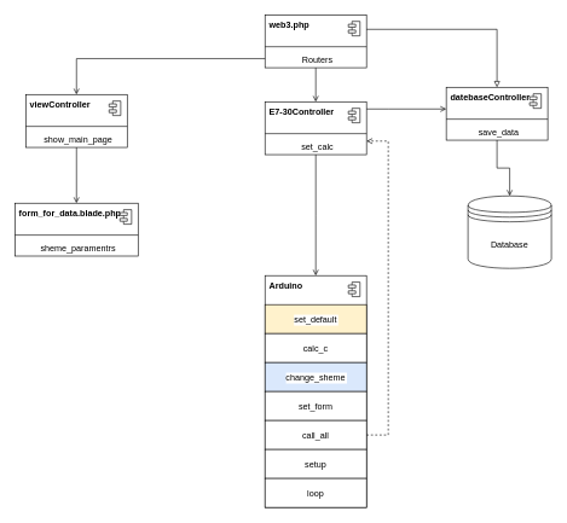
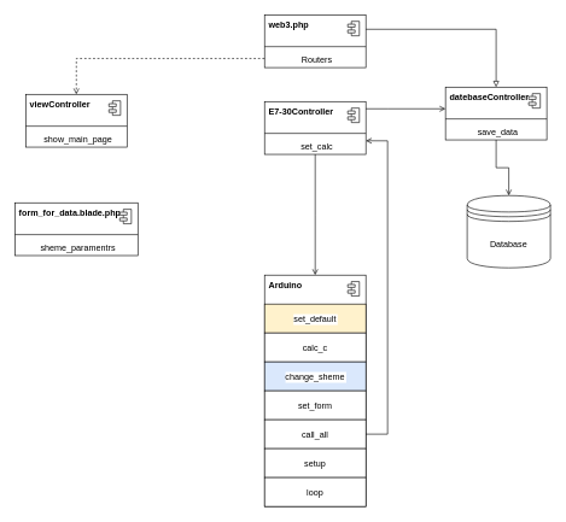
  <mxCell id="0" />
  <mxCell id="1" parent="0" />
  <mxCell id="2" value="" style="fontStyle=1;align=center;verticalAlign=top;childLayout=stackLayout;horizontal=1;horizontalStack=0;resizeParent=1;resizeParentMax=0;resizeLast=0;marginBottom=0;" parent="1" vertex="1"><mxGeometry x="365" y="20" width="140" height="73" as="geometry" /></mxCell>
  <mxCell id="3" value="&lt;b&gt;web3.php&lt;/b&gt;" style="html=1;align=left;spacingLeft=4;verticalAlign=top;strokeColor=none;fillColor=none;" parent="2" vertex="1"><mxGeometry width="140" height="40" as="geometry" /></mxCell>
  <mxCell id="4" value="" style="shape=module;jettyWidth=10;jettyHeight=4;" parent="3" vertex="1"><mxGeometry x="1" width="16" height="20" relative="1" as="geometry"><mxPoint x="-25" y="9" as="offset" /></mxGeometry></mxCell>
  <mxCell id="5" value="" style="line;strokeWidth=1;fillColor=none;align=left;verticalAlign=middle;spacingTop=-1;spacingLeft=3;spacingRight=3;rotatable=0;labelPosition=right;points=[];portConstraint=eastwest;" parent="2" vertex="1"><mxGeometry y="40" width="140" height="8" as="geometry" /></mxCell>
  <mxCell id="6" value="Routers" style="html=1;align=center;spacingLeft=4;verticalAlign=top;strokeColor=none;fillColor=none;" parent="2" vertex="1"><mxGeometry y="48" width="140" height="25" as="geometry" /></mxCell>
  <mxCell id="7" value="" style="fontStyle=1;align=center;verticalAlign=top;childLayout=stackLayout;horizontal=1;horizontalStack=0;resizeParent=1;resizeParentMax=0;resizeLast=0;marginBottom=0;" parent="1" vertex="1"><mxGeometry x="35" y="130" width="140" height="73" as="geometry" /></mxCell>
  <mxCell id="8" value="&lt;b&gt;viewController&lt;/b&gt;" style="html=1;align=left;spacingLeft=4;verticalAlign=top;strokeColor=none;fillColor=none;" parent="7" vertex="1"><mxGeometry width="140" height="40" as="geometry" /></mxCell>
  <mxCell id="9" value="" style="shape=module;jettyWidth=10;jettyHeight=4;" parent="8" vertex="1"><mxGeometry x="1" width="16" height="20" relative="1" as="geometry"><mxPoint x="-25" y="9" as="offset" /></mxGeometry></mxCell>
  <mxCell id="10" value="" style="line;strokeWidth=1;fillColor=none;align=left;verticalAlign=middle;spacingTop=-1;spacingLeft=3;spacingRight=3;rotatable=0;labelPosition=right;points=[];portConstraint=eastwest;" parent="7" vertex="1"><mxGeometry y="40" width="140" height="8" as="geometry" /></mxCell>
  <mxCell id="11" value="show_main_page" style="html=1;align=center;spacingLeft=4;verticalAlign=top;strokeColor=none;fillColor=none;" parent="7" vertex="1"><mxGeometry y="48" width="140" height="25" as="geometry" /></mxCell>
  <mxCell id="12" value="" style="fontStyle=1;align=center;verticalAlign=top;childLayout=stackLayout;horizontal=1;horizontalStack=0;resizeParent=1;resizeParentMax=0;resizeLast=0;marginBottom=0;" parent="1" vertex="1"><mxGeometry x="615" y="120" width="140" height="73" as="geometry" /></mxCell>
  <mxCell id="13" value="&lt;b&gt;datebaseController&lt;/b&gt;" style="html=1;align=left;spacingLeft=4;verticalAlign=top;strokeColor=none;fillColor=none;" parent="12" vertex="1"><mxGeometry width="140" height="40" as="geometry" /></mxCell>
  <mxCell id="14" value="" style="shape=module;jettyWidth=10;jettyHeight=4;" parent="13" vertex="1"><mxGeometry x="1" width="16" height="20" relative="1" as="geometry"><mxPoint x="-25" y="9" as="offset" /></mxGeometry></mxCell>
  <mxCell id="15" value="" style="line;strokeWidth=1;fillColor=none;align=left;verticalAlign=middle;spacingTop=-1;spacingLeft=3;spacingRight=3;rotatable=0;labelPosition=right;points=[];portConstraint=eastwest;" parent="12" vertex="1"><mxGeometry y="40" width="140" height="8" as="geometry" /></mxCell>
  <mxCell id="16" value="save_data" style="html=1;align=center;spacingLeft=4;verticalAlign=top;strokeColor=none;fillColor=none;" parent="12" vertex="1"><mxGeometry y="48" width="140" height="25" as="geometry" /></mxCell>
  <mxCell id="17" value="" style="fontStyle=1;align=center;verticalAlign=top;childLayout=stackLayout;horizontal=1;horizontalStack=0;resizeParent=1;resizeParentMax=0;resizeLast=0;marginBottom=0;" parent="1" vertex="1"><mxGeometry x="365" y="140" width="140" height="73" as="geometry" /></mxCell>
  <mxCell id="18" value="&lt;b&gt;E7-30Controller&lt;/b&gt;" style="html=1;align=left;spacingLeft=4;verticalAlign=top;strokeColor=none;fillColor=none;" parent="17" vertex="1"><mxGeometry width="140" height="40" as="geometry" /></mxCell>
  <mxCell id="19" value="" style="shape=module;jettyWidth=10;jettyHeight=4;" parent="18" vertex="1"><mxGeometry x="1" width="16" height="20" relative="1" as="geometry"><mxPoint x="-25" y="9" as="offset" /></mxGeometry></mxCell>
  <mxCell id="20" value="" style="line;strokeWidth=1;fillColor=none;align=left;verticalAlign=middle;spacingTop=-1;spacingLeft=3;spacingRight=3;rotatable=0;labelPosition=right;points=[];portConstraint=eastwest;" parent="17" vertex="1"><mxGeometry y="40" width="140" height="8" as="geometry" /></mxCell>
  <mxCell id="21" value="set_calc" style="html=1;align=center;spacingLeft=4;verticalAlign=top;strokeColor=none;fillColor=none;" parent="17" vertex="1"><mxGeometry y="48" width="140" height="25" as="geometry" /></mxCell>
  <mxCell id="22" value="" style="fontStyle=1;align=center;verticalAlign=top;childLayout=stackLayout;horizontal=1;horizontalStack=0;resizeParent=1;resizeParentMax=0;resizeLast=0;marginBottom=0;" parent="1" vertex="1"><mxGeometry x="20" y="280" width="170" height="73" as="geometry" /></mxCell>
  <mxCell id="23" value="&lt;b&gt;form_for_data.blade.php&lt;/b&gt;" style="html=1;align=left;spacingLeft=4;verticalAlign=top;strokeColor=none;fillColor=none;" parent="22" vertex="1"><mxGeometry width="170" height="40" as="geometry" /></mxCell>
  <mxCell id="24" value="" style="shape=module;jettyWidth=10;jettyHeight=4;" parent="23" vertex="1"><mxGeometry x="1" width="16" height="20" relative="1" as="geometry"><mxPoint x="-25" y="9" as="offset" /></mxGeometry></mxCell>
  <mxCell id="25" value="" style="line;strokeWidth=1;fillColor=none;align=left;verticalAlign=middle;spacingTop=-1;spacingLeft=3;spacingRight=3;rotatable=0;labelPosition=right;points=[];portConstraint=eastwest;" parent="22" vertex="1"><mxGeometry y="40" width="170" height="8" as="geometry" /></mxCell>
  <mxCell id="26" value="sheme_paramentrs" style="html=1;align=center;spacingLeft=4;verticalAlign=top;strokeColor=none;fillColor=none;" parent="22" vertex="1"><mxGeometry y="48" width="170" height="25" as="geometry" /></mxCell>
- <mxCell id="27" style="edgeStyle=orthogonalEdgeStyle;rounded=0;orthogonalLoop=1;jettySize=auto;html=1;entryX=0.5;entryY=0;entryDx=0;entryDy=0;endArrow=open;endFill=0;" parent="1" source="6" target="8" edge="1"><mxGeometry relative="1" as="geometry" /></mxCell>
- <mxCell id="28" style="edgeStyle=orthogonalEdgeStyle;rounded=0;orthogonalLoop=1;jettySize=auto;html=1;endArrow=open;endFill=0;" parent="1" source="11" target="23" edge="1"><mxGeometry relative="1" as="geometry" /></mxCell>
- <mxCell id="29" style="edgeStyle=orthogonalEdgeStyle;rounded=0;orthogonalLoop=1;jettySize=auto;html=1;entryX=0.5;entryY=0;entryDx=0;entryDy=0;endArrow=open;endFill=0;" parent="1" source="6" target="18" edge="1"><mxGeometry relative="1" as="geometry" /></mxCell>
+ <mxCell id="27" style="edgeStyle=orthogonalEdgeStyle;rounded=0;orthogonalLoop=1;jettySize=auto;html=1;entryX=0.5;entryY=0;entryDx=0;entryDy=0;endArrow=open;endFill=0;dashed=1;" parent="1" source="6" target="8" edge="1"><mxGeometry relative="1" as="geometry" /></mxCell>
  <mxCell id="30" style="edgeStyle=orthogonalEdgeStyle;rounded=0;orthogonalLoop=1;jettySize=auto;html=1;entryX=0.5;entryY=0;entryDx=0;entryDy=0;endArrow=block;endFill=0;" parent="1" source="3" target="13" edge="1"><mxGeometry relative="1" as="geometry" /></mxCell>
  <mxCell id="31" style="edgeStyle=orthogonalEdgeStyle;rounded=0;orthogonalLoop=1;jettySize=auto;html=1;entryX=0.5;entryY=0;entryDx=0;entryDy=0;fontColor=#ffffff;endArrow=open;endFill=0;" parent="1" source="21" edge="1"><mxGeometry relative="1" as="geometry"><mxPoint x="435" y="380" as="targetPoint" /></mxGeometry></mxCell>
  <mxCell id="32" value="" style="fontStyle=1;align=center;verticalAlign=top;childLayout=stackLayout;horizontal=1;horizontalStack=0;resizeParent=1;resizeParentMax=0;resizeLast=0;marginBottom=0;" parent="1" vertex="1"><mxGeometry x="365" y="380" width="140" height="320" as="geometry" /></mxCell>
  <mxCell id="33" value="&lt;b&gt;Arduino&lt;/b&gt;" style="html=1;align=left;spacingLeft=4;verticalAlign=top;strokeColor=none;fillColor=none;" parent="32" vertex="1"><mxGeometry width="140" height="40" as="geometry" /></mxCell>
  <mxCell id="34" value="" style="shape=module;jettyWidth=10;jettyHeight=4;" parent="33" vertex="1"><mxGeometry x="1" width="16" height="20" relative="1" as="geometry"><mxPoint x="-25" y="9" as="offset" /></mxGeometry></mxCell>
  <mxCell id="35" value="set_default" style="fontStyle=0;labelBackgroundColor=#ffffff;fontColor=#000000;fillColor=#fff2cc;" parent="32" vertex="1"><mxGeometry y="40" width="140" height="40" as="geometry" /></mxCell>
  <mxCell id="36" value="calc_c" style="fontStyle=0;labelBackgroundColor=#ffffff;fontColor=#000000;" parent="32" vertex="1"><mxGeometry y="80" width="140" height="40" as="geometry" /></mxCell>
  <mxCell id="37" value="change_sheme" style="fontStyle=0;labelBackgroundColor=#ffffff;fontColor=#000000;fillColor=#dae8fc;" parent="32" vertex="1"><mxGeometry y="120" width="140" height="40" as="geometry" /></mxCell>
  <mxCell id="38" value="set_form" style="fontStyle=0;labelBackgroundColor=#ffffff;fontColor=#000000;" parent="32" vertex="1"><mxGeometry y="160" width="140" height="40" as="geometry" /></mxCell>
  <mxCell id="39" value="call_all" style="fontStyle=0;labelBackgroundColor=#ffffff;fontColor=#000000;" parent="32" vertex="1"><mxGeometry y="200" width="140" height="40" as="geometry" /></mxCell>
  <mxCell id="40" value="setup" style="fontStyle=0;labelBackgroundColor=#ffffff;fontColor=#000000;fillColor=#ffffff;" parent="32" vertex="1"><mxGeometry y="240" width="140" height="40" as="geometry" /></mxCell>
  <mxCell id="41" value="loop" style="fontStyle=0;labelBackgroundColor=#ffffff;fontColor=#000000;fillColor=#ffffff;" parent="32" vertex="1"><mxGeometry y="280" width="140" height="40" as="geometry" /></mxCell>
- <mxCell id="42" style="edgeStyle=orthogonalEdgeStyle;rounded=0;orthogonalLoop=1;jettySize=auto;html=1;entryX=1;entryY=0.25;entryDx=0;entryDy=0;fontColor=#000000;endArrow=open;endFill=0;exitX=1;exitY=0.5;exitDx=0;exitDy=0;dashed=1;" parent="1" source="39" target="21" edge="1"><mxGeometry relative="1" as="geometry"><mxPoint x="505" y="940" as="sourcePoint" /><Array as="points"><mxPoint x="535" y="600" /><mxPoint x="535" y="194" /></Array></mxGeometry></mxCell>
+ <mxCell id="42" style="edgeStyle=orthogonalEdgeStyle;rounded=0;orthogonalLoop=1;jettySize=auto;html=1;entryX=1;entryY=0.25;entryDx=0;entryDy=0;fontColor=#000000;endArrow=open;endFill=0;exitX=1;exitY=0.5;exitDx=0;exitDy=0;" parent="1" source="39" target="21" edge="1"><mxGeometry relative="1" as="geometry"><mxPoint x="505" y="940" as="sourcePoint" /><Array as="points"><mxPoint x="535" y="600" /><mxPoint x="535" y="194" /></Array></mxGeometry></mxCell>
  <mxCell id="43" style="edgeStyle=orthogonalEdgeStyle;rounded=0;orthogonalLoop=1;jettySize=auto;html=1;entryX=0;entryY=0.75;entryDx=0;entryDy=0;fontColor=#000000;endArrow=open;endFill=0;" parent="1" source="18" target="13" edge="1"><mxGeometry relative="1" as="geometry"><Array as="points"><mxPoint x="535" y="150" /><mxPoint x="535" y="150" /></Array></mxGeometry></mxCell>
  <mxCell id="44" value="Database" style="shape=datastore;whiteSpace=wrap;html=1;labelBackgroundColor=#ffffff;fontColor=#000000;fillColor=#ffffff;" parent="1" vertex="1"><mxGeometry x="645" y="270" width="115" height="100" as="geometry" /></mxCell>
  <mxCell id="45" style="edgeStyle=orthogonalEdgeStyle;rounded=0;orthogonalLoop=1;jettySize=auto;html=1;entryX=0.5;entryY=0;entryDx=0;entryDy=0;fontColor=#000000;endArrow=open;endFill=0;" parent="1" source="16" target="44" edge="1"><mxGeometry relative="1" as="geometry" /></mxCell>
